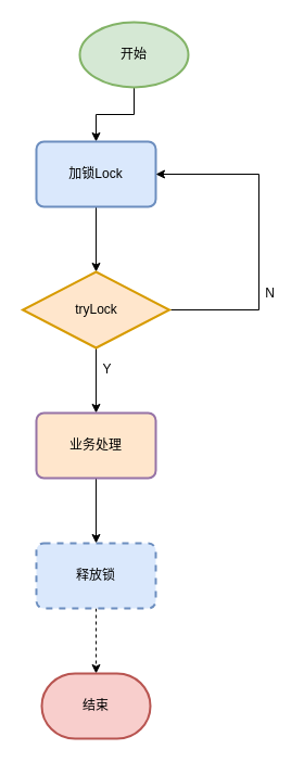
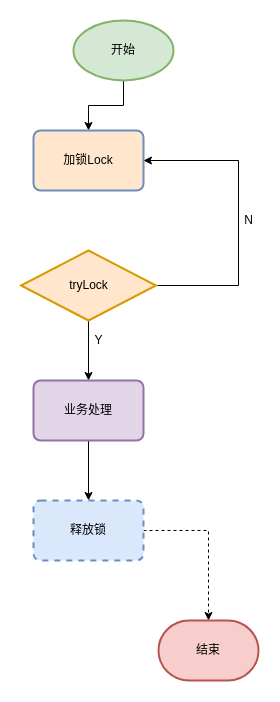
  <mxCell id="0" />
  <mxCell id="1" parent="0" />
  <mxCell id="2" style="edgeStyle=orthogonalEdgeStyle;rounded=0;orthogonalLoop=1;jettySize=auto;html=1;entryX=0.5;entryY=0;entryDx=0;entryDy=0;" edge="1" parent="1" source="3" target="5"><mxGeometry relative="1" as="geometry" /></mxCell>
  <mxCell id="3" value="&lt;font style=&quot;vertical-align: inherit&quot;&gt;&lt;font style=&quot;vertical-align: inherit&quot;&gt;开始&lt;/font&gt;&lt;/font&gt;" style="strokeWidth=2;html=1;shape=mxgraph.flowchart.start_1;whiteSpace=wrap;fillColor=#d5e8d4;strokeColor=#82b366;" vertex="1" parent="1"><mxGeometry x="73" y="20" width="100" height="60" as="geometry" /></mxCell>
- <mxCell id="4" style="edgeStyle=orthogonalEdgeStyle;rounded=0;orthogonalLoop=1;jettySize=auto;html=1;entryX=0.5;entryY=0;entryDx=0;entryDy=0;entryPerimeter=0;" edge="1" parent="1" source="5" target="8"><mxGeometry relative="1" as="geometry" /></mxCell>
- <mxCell id="5" value="加锁Lock" style="rounded=1;whiteSpace=wrap;html=1;absoluteArcSize=1;arcSize=14;strokeWidth=2;fillColor=#dae8fc;strokeColor=#6c8ebf;" vertex="1" parent="1"><mxGeometry x="33" y="130" width="110" height="60" as="geometry" /></mxCell>
+ <mxCell id="5" value="加锁Lock" style="rounded=1;whiteSpace=wrap;html=1;absoluteArcSize=1;arcSize=14;strokeWidth=2;fillColor=#ffe6cc;strokeColor=#6c8ebf;" vertex="1" parent="1"><mxGeometry x="33" y="130" width="110" height="60" as="geometry" /></mxCell>
  <mxCell id="6" style="edgeStyle=orthogonalEdgeStyle;rounded=0;orthogonalLoop=1;jettySize=auto;html=1;entryX=0.5;entryY=0;entryDx=0;entryDy=0;" edge="1" parent="1" source="8" target="10"><mxGeometry relative="1" as="geometry" /></mxCell>
  <mxCell id="7" style="edgeStyle=orthogonalEdgeStyle;rounded=0;orthogonalLoop=1;jettySize=auto;html=1;" edge="1" parent="1" source="8"><mxGeometry relative="1" as="geometry"><mxPoint x="143" y="160" as="targetPoint" /><Array as="points"><mxPoint x="238" y="285" /><mxPoint x="238" y="160" /><mxPoint x="143" y="160" /></Array></mxGeometry></mxCell>
  <mxCell id="8" value="tryLock" style="strokeWidth=2;html=1;shape=mxgraph.flowchart.decision;whiteSpace=wrap;fillColor=#ffe6cc;strokeColor=#d79b00;" vertex="1" parent="1"><mxGeometry x="20.5" y="250" width="135" height="70" as="geometry" /></mxCell>
  <mxCell id="9" style="edgeStyle=orthogonalEdgeStyle;rounded=0;orthogonalLoop=1;jettySize=auto;html=1;entryX=0.5;entryY=0;entryDx=0;entryDy=0;" edge="1" parent="1" source="10" target="12"><mxGeometry relative="1" as="geometry" /></mxCell>
- <mxCell id="10" value="业务处理" style="rounded=1;whiteSpace=wrap;html=1;absoluteArcSize=1;arcSize=14;strokeWidth=2;fillColor=#ffe6cc;strokeColor=#9673a6;" vertex="1" parent="1"><mxGeometry x="33" y="380" width="110" height="60" as="geometry" /></mxCell>
+ <mxCell id="10" value="业务处理" style="rounded=1;whiteSpace=wrap;html=1;absoluteArcSize=1;arcSize=14;strokeWidth=2;fillColor=#e1d5e7;strokeColor=#9673a6;" vertex="1" parent="1"><mxGeometry x="33" y="380" width="110" height="60" as="geometry" /></mxCell>
  <mxCell id="11" style="edgeStyle=orthogonalEdgeStyle;rounded=0;orthogonalLoop=1;jettySize=auto;html=1;entryX=0.5;entryY=0;entryDx=0;entryDy=0;entryPerimeter=0;dashed=1;" edge="1" parent="1" source="12" target="13"><mxGeometry relative="1" as="geometry" /></mxCell>
  <mxCell id="12" value="释放锁" style="rounded=1;whiteSpace=wrap;html=1;absoluteArcSize=1;arcSize=14;strokeWidth=2;fillColor=#dae8fc;strokeColor=#6c8ebf;dashed=1;" vertex="1" parent="1"><mxGeometry x="33" y="500" width="110" height="60" as="geometry" /></mxCell>
- <mxCell id="13" value="结束" style="strokeWidth=2;html=1;shape=mxgraph.flowchart.terminator;whiteSpace=wrap;fillColor=#f8cecc;strokeColor=#b85450;" vertex="1" parent="1"><mxGeometry x="38" y="620" width="100" height="60" as="geometry" /></mxCell>
+ <mxCell id="13" value="结束" style="strokeWidth=2;html=1;shape=mxgraph.flowchart.terminator;whiteSpace=wrap;fillColor=#f8cecc;strokeColor=#b85450;" vertex="1" parent="1"><mxGeometry x="158" y="620" width="100" height="60" as="geometry" /></mxCell>
  <mxCell id="14" value="Y" style="text;html=1;align=center;verticalAlign=middle;resizable=0;points=[];autosize=1;" vertex="1" parent="1"><mxGeometry x="88" y="330" width="20" height="20" as="geometry" /></mxCell>
- <mxCell id="15" value="N" style="text;html=1;align=center;verticalAlign=middle;resizable=0;points=[];autosize=1;" vertex="1" parent="1"><mxGeometry x="238" y="260" width="20" height="20" as="geometry" /></mxCell>
+ <mxCell id="15" value="N" style="text;html=1;align=center;verticalAlign=middle;resizable=0;points=[];autosize=1;" vertex="1" parent="1"><mxGeometry x="238" y="210" width="20" height="20" as="geometry" /></mxCell>
